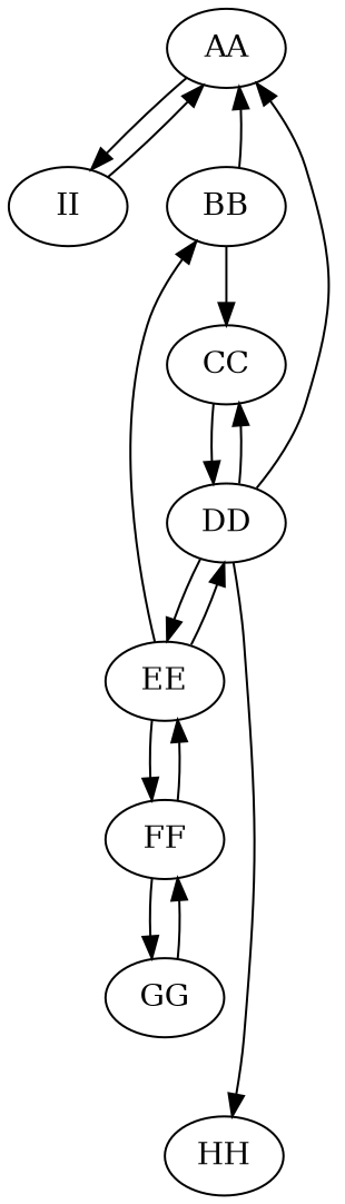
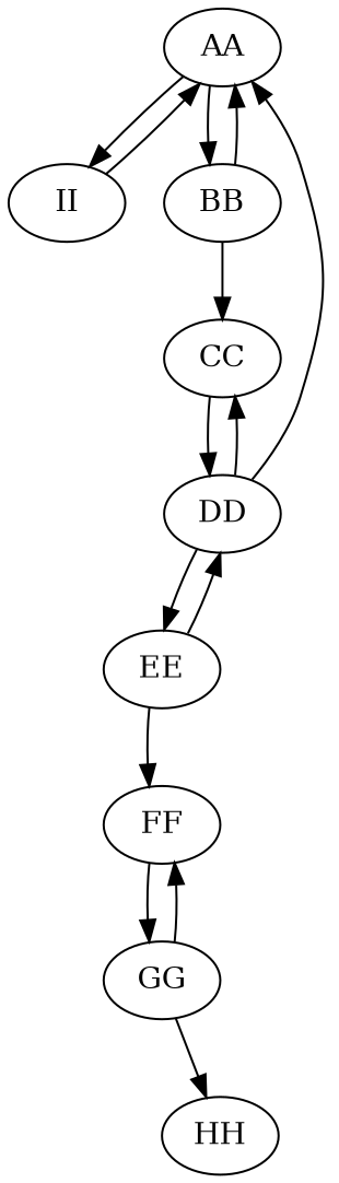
  digraph {
    AA
    II
    BB
    DD
    CC
    EE
    FF
    GG
    HH
    AA -> II
-   EE -> BB
+   AA -> BB
    II -> AA
    BB -> AA
    BB -> CC
    DD -> AA
    DD -> CC
    DD -> EE
    CC -> DD
    EE -> DD
    EE -> FF
-   FF -> EE
    FF -> GG
    GG -> FF
-   DD -> HH
+   GG -> HH
  }
